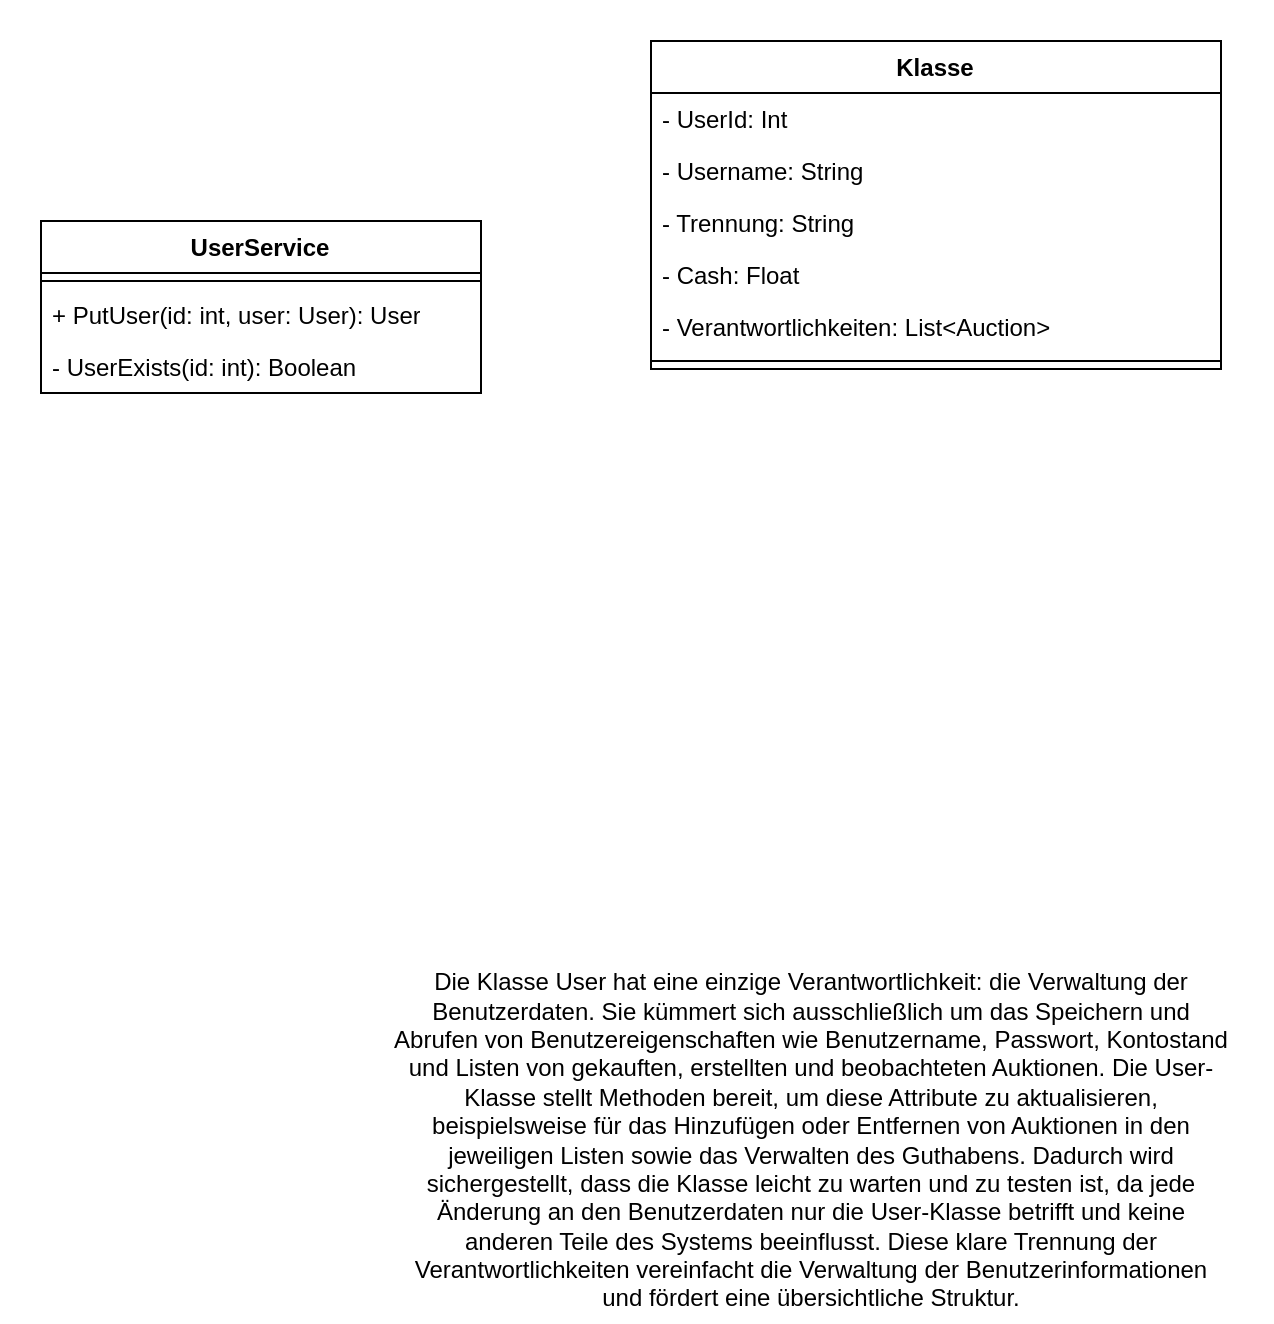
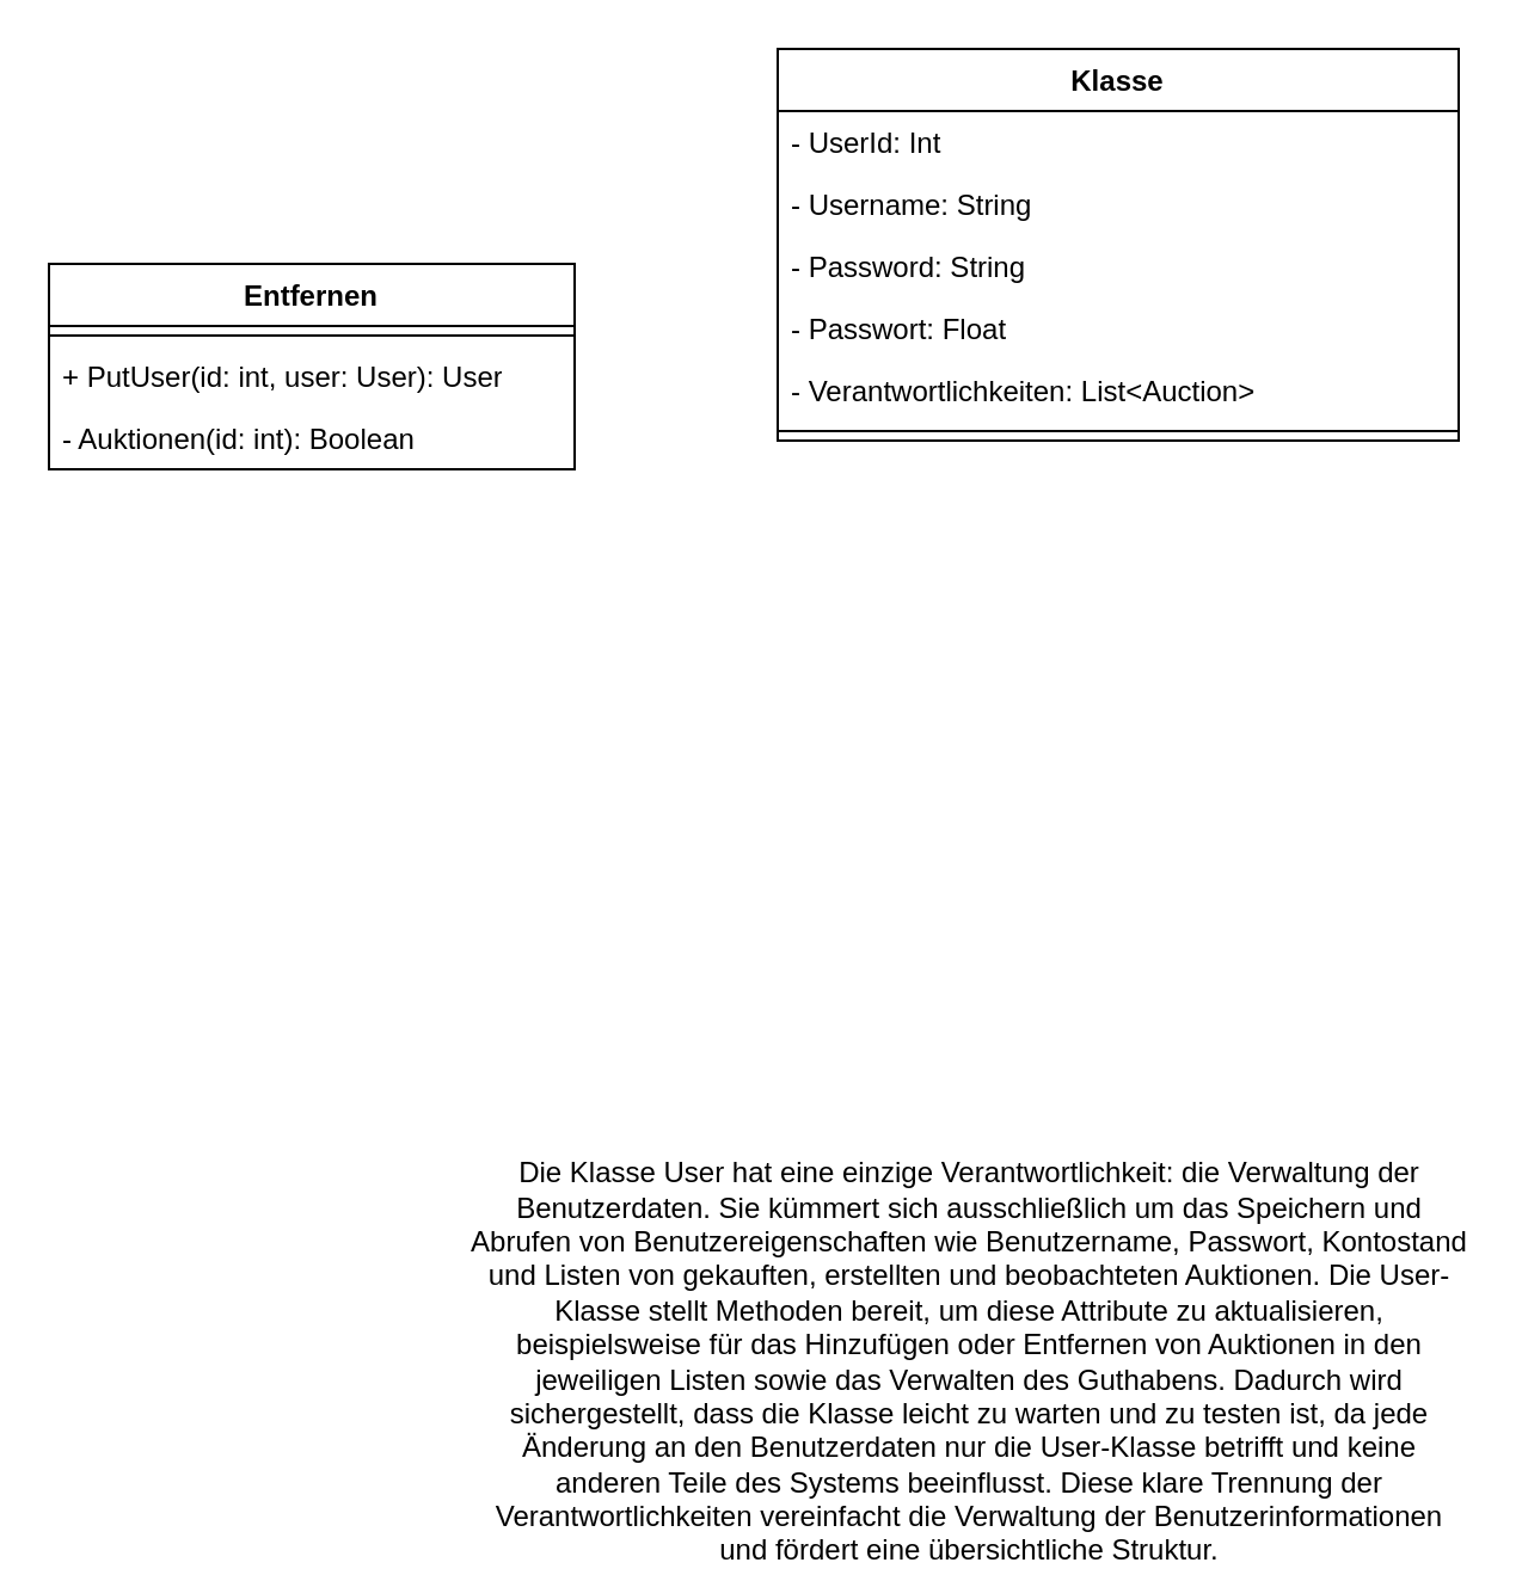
  <mxCell id="0" />
  <mxCell id="1" parent="0" />
  <mxCell id="2" value="Klasse" style="swimlane;fontStyle=1;align=center;verticalAlign=top;childLayout=stackLayout;horizontal=1;startSize=26;horizontalStack=0;resizeParent=1;resizeParentMax=0;resizeLast=0;collapsible=1;marginBottom=0;whiteSpace=wrap;html=1;" parent="1" vertex="1"><mxGeometry x="325" y="20" width="285" height="164" as="geometry" /></mxCell>
  <mxCell id="3" value="- UserId: Int" style="text;strokeColor=none;fillColor=none;align=left;verticalAlign=top;spacingLeft=4;spacingRight=4;overflow=hidden;rotatable=0;points=[[0,0.5],[1,0.5]];portConstraint=eastwest;whiteSpace=wrap;html=1;" parent="2" vertex="1"><mxGeometry y="26" width="285" height="26" as="geometry" /></mxCell>
  <mxCell id="4" value="- Username: String" style="text;strokeColor=none;fillColor=none;align=left;verticalAlign=top;spacingLeft=4;spacingRight=4;overflow=hidden;rotatable=0;points=[[0,0.5],[1,0.5]];portConstraint=eastwest;whiteSpace=wrap;html=1;" parent="2" vertex="1"><mxGeometry y="52" width="285" height="26" as="geometry" /></mxCell>
- <mxCell id="5" value="- Trennung: String" style="text;strokeColor=none;fillColor=none;align=left;verticalAlign=top;spacingLeft=4;spacingRight=4;overflow=hidden;rotatable=0;points=[[0,0.5],[1,0.5]];portConstraint=eastwest;whiteSpace=wrap;html=1;" parent="2" vertex="1"><mxGeometry y="78" width="285" height="26" as="geometry" /></mxCell>
- <mxCell id="6" value="- Cash: Float" style="text;strokeColor=none;fillColor=none;align=left;verticalAlign=top;spacingLeft=4;spacingRight=4;overflow=hidden;rotatable=0;points=[[0,0.5],[1,0.5]];portConstraint=eastwest;whiteSpace=wrap;html=1;" parent="2" vertex="1"><mxGeometry y="104" width="285" height="26" as="geometry" /></mxCell>
+ <mxCell id="5" value="- Password: String" style="text;strokeColor=none;fillColor=none;align=left;verticalAlign=top;spacingLeft=4;spacingRight=4;overflow=hidden;rotatable=0;points=[[0,0.5],[1,0.5]];portConstraint=eastwest;whiteSpace=wrap;html=1;" parent="2" vertex="1"><mxGeometry y="78" width="285" height="26" as="geometry" /></mxCell>
+ <mxCell id="6" value="- Passwort: Float" style="text;strokeColor=none;fillColor=none;align=left;verticalAlign=top;spacingLeft=4;spacingRight=4;overflow=hidden;rotatable=0;points=[[0,0.5],[1,0.5]];portConstraint=eastwest;whiteSpace=wrap;html=1;" parent="2" vertex="1"><mxGeometry y="104" width="285" height="26" as="geometry" /></mxCell>
  <mxCell id="7" value="- Verantwortlichkeiten: List&amp;lt;Auction&amp;gt;" style="text;strokeColor=none;fillColor=none;align=left;verticalAlign=top;spacingLeft=4;spacingRight=4;overflow=hidden;rotatable=0;points=[[0,0.5],[1,0.5]];portConstraint=eastwest;whiteSpace=wrap;html=1;" parent="2" vertex="1"><mxGeometry y="130" width="285" height="26" as="geometry" /></mxCell>
  <mxCell id="8" value="" style="line;strokeWidth=1;fillColor=none;align=left;verticalAlign=middle;spacingTop=-1;spacingLeft=3;spacingRight=3;rotatable=0;labelPosition=right;points=[];portConstraint=eastwest;strokeColor=inherit;" parent="2" vertex="1"><mxGeometry y="156" width="285" height="8" as="geometry" /></mxCell>
- <mxCell id="9" value="&lt;span style=&quot;white-space: nowrap;&quot;&gt;UserService&lt;/span&gt;" style="swimlane;fontStyle=1;align=center;verticalAlign=top;childLayout=stackLayout;horizontal=1;startSize=26;horizontalStack=0;resizeParent=1;resizeParentMax=0;resizeLast=0;collapsible=1;marginBottom=0;whiteSpace=wrap;html=1;" parent="1" vertex="1"><mxGeometry x="20" y="110" width="220" height="86" as="geometry" /></mxCell>
+ <mxCell id="9" value="&lt;span style=&quot;white-space: nowrap;&quot;&gt;Entfernen&lt;/span&gt;" style="swimlane;fontStyle=1;align=center;verticalAlign=top;childLayout=stackLayout;horizontal=1;startSize=26;horizontalStack=0;resizeParent=1;resizeParentMax=0;resizeLast=0;collapsible=1;marginBottom=0;whiteSpace=wrap;html=1;" parent="1" vertex="1"><mxGeometry x="20" y="110" width="220" height="86" as="geometry" /></mxCell>
  <mxCell id="10" value="" style="line;strokeWidth=1;fillColor=none;align=left;verticalAlign=middle;spacingTop=-1;spacingLeft=3;spacingRight=3;rotatable=0;labelPosition=right;points=[];portConstraint=eastwest;strokeColor=inherit;" parent="9" vertex="1"><mxGeometry y="26" width="220" height="8" as="geometry" /></mxCell>
  <mxCell id="11" value="&lt;span style=&quot;white-space: nowrap;&quot;&gt;+ PutUser(id: int, user: User): User&lt;/span&gt;" style="text;strokeColor=none;fillColor=none;align=left;verticalAlign=top;spacingLeft=4;spacingRight=4;overflow=hidden;rotatable=0;points=[[0,0.5],[1,0.5]];portConstraint=eastwest;whiteSpace=wrap;html=1;" parent="9" vertex="1"><mxGeometry y="34" width="220" height="26" as="geometry" /></mxCell>
- <mxCell id="12" value="&lt;span style=&quot;white-space: nowrap;&quot;&gt;- UserExists(id: int): Boolean&lt;/span&gt;" style="text;strokeColor=none;fillColor=none;align=left;verticalAlign=top;spacingLeft=4;spacingRight=4;overflow=hidden;rotatable=0;points=[[0,0.5],[1,0.5]];portConstraint=eastwest;whiteSpace=wrap;html=1;" parent="9" vertex="1"><mxGeometry y="60" width="220" height="26" as="geometry" /></mxCell>
+ <mxCell id="12" value="&lt;span style=&quot;white-space: nowrap;&quot;&gt;- Auktionen(id: int): Boolean&lt;/span&gt;" style="text;strokeColor=none;fillColor=none;align=left;verticalAlign=top;spacingLeft=4;spacingRight=4;overflow=hidden;rotatable=0;points=[[0,0.5],[1,0.5]];portConstraint=eastwest;whiteSpace=wrap;html=1;" parent="9" vertex="1"><mxGeometry y="60" width="220" height="26" as="geometry" /></mxCell>
  <mxCell id="13" value="Die Klasse User hat eine einzige Verantwortlichkeit: die Verwaltung der Benutzerdaten. Sie kümmert sich ausschließlich um das Speichern und Abrufen von Benutzereigenschaften wie Benutzername, Passwort, Kontostand und Listen von gekauften, erstellten und beobachteten Auktionen. Die User-Klasse stellt Methoden bereit, um diese Attribute zu aktualisieren, beispielsweise für das Hinzufügen oder Entfernen von Auktionen in den jeweiligen Listen sowie das Verwalten des Guthabens. Dadurch wird sichergestellt, dass die Klasse leicht zu warten und zu testen ist, da jede Änderung an den Benutzerdaten nur die User-Klasse betrifft und keine anderen Teile des Systems beeinflusst. Diese klare Trennung der Verantwortlichkeiten vereinfacht die Verwaltung der Benutzerinformationen und fördert eine übersichtliche Struktur." style="text;align=center;verticalAlign=middle;whiteSpace=wrap;rounded=0;" parent="1" vertex="1"><mxGeometry x="196" y="500" width="419" height="140" as="geometry" /></mxCell>
